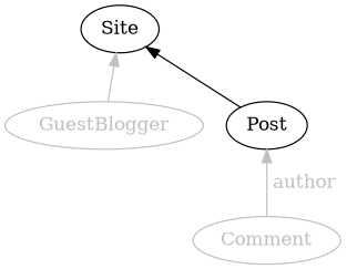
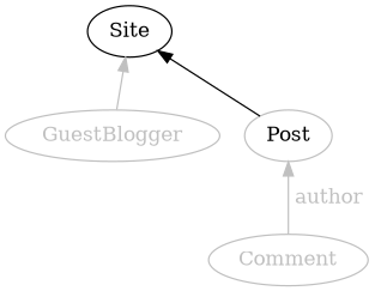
  digraph {
    rankdir=BT
    edge [color=gray]
-   Post
+   Post [color=gray]
    Site
    Comment [color=gray fontcolor=gray]
    GuestBlogger [color=gray fontcolor=gray]
    Post -> Site [color=""]
    Comment -> Post [fontcolor=gray label=" author "]
    GuestBlogger -> Site
  }
